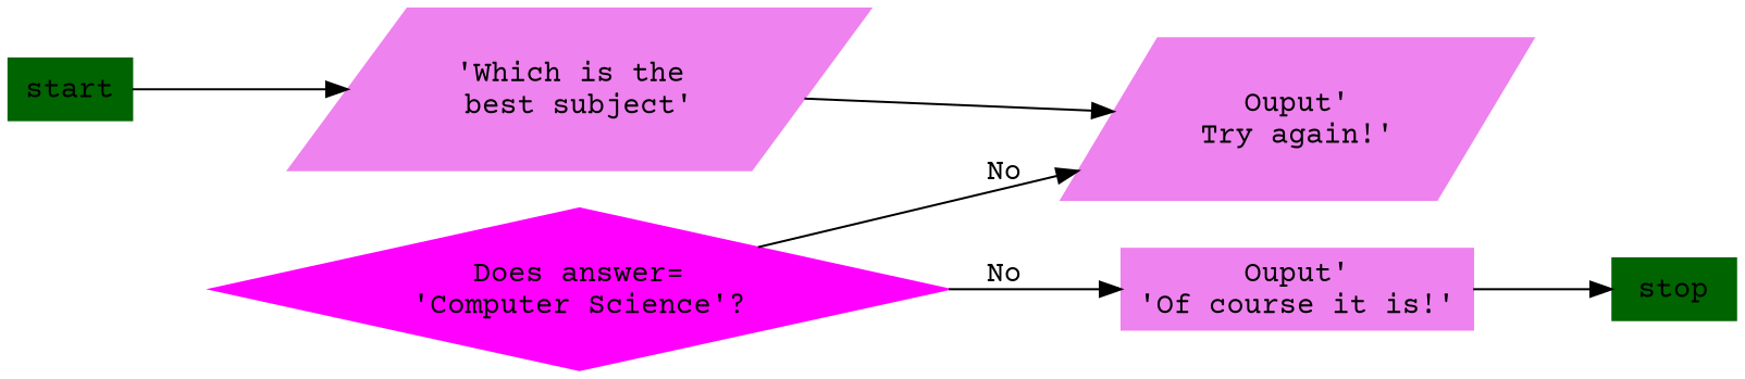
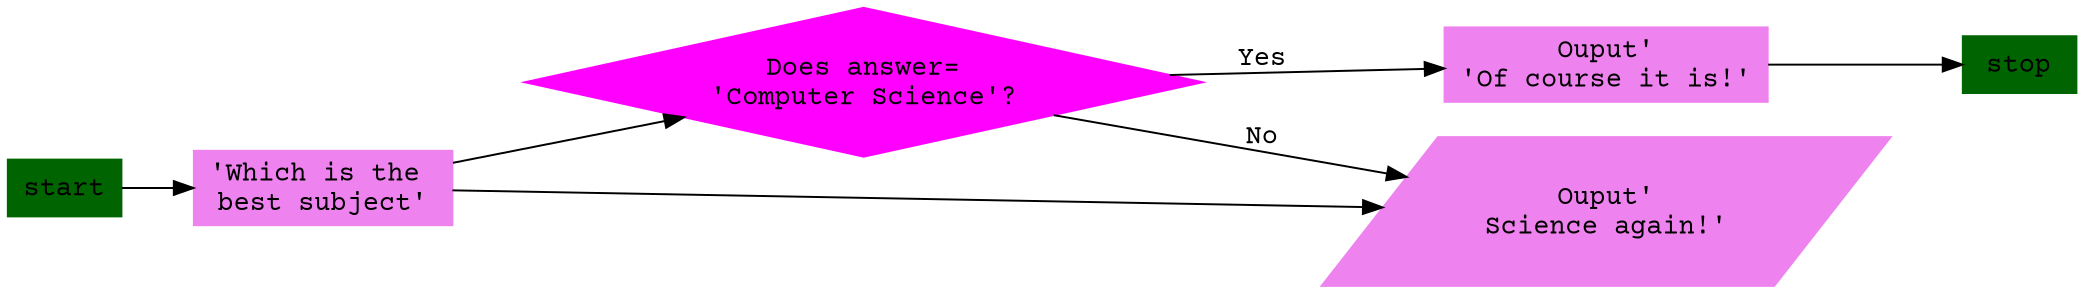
  digraph {
    fontname="Courier Prime"
    rankdir=LR
    node [color=violet fontname="Courier Prime" shape=box style=filled]
    edge [fontname="Courier Prime"]
    n1 [color=darkgreen height=0.4 label=start width=0.8]
-   n2 [height=0.05 label="\'Which is the \nbest subject\'" shape=parallelogram width=0.05]
+   n2 [height=0.05 label="\'Which is the \nbest subject\'" width=0.05]
    n3 [color=magenta height=0.05 label="Does answer=\n\'Computer Science\'?" shape=diamond width=0.05]
-   n4 [height=0.05 label="Ouput\'\n\Try again!'" shape=parallelogram width=0.05]
+   n4 [height=0.05 label="Ouput\'\n\Science again!'" shape=parallelogram width=0.05]
    n5 [height=0.05 label="Ouput\'\n\'Of course it is!'" width=0.05]
    n6 [color=darkgreen height=0.4 label=stop width=0.8]
    n1 -> n2
+   n2 -> n3
    n2 -> n4
    n3 -> n4 [label=No]
-   n3 -> n5 [label=No]
+   n3 -> n5 [label=Yes]
    n5 -> n6
  }
